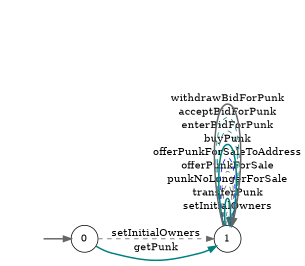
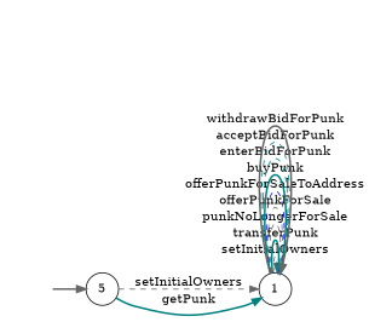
  digraph {
    rankdir=LR
    node [shape=circle]
    edge [color=gray40 style=dashed]
    "" [shape=plaintext]
-   n2 [label=0]
+   n2 [label=5]
    n3 [label=1]
    "" -> n2 [style=bold]
    n2 -> n3 [label=setInitialOwners]
    n2 -> n3 [label=getPunk color=teal style=bold]
    n3 -> n3 [label=setInitialOwners]
    n3 -> n3 [label=transferPunk color=teal style=bold]
    n3 -> n3 [label=punkNoLongerForSale]
    n3 -> n3 [label=offerPunkForSale]
    n3 -> n3 [label=offerPunkForSaleToAddress color=blue]
    n3 -> n3 [label=buyPunk color=teal style=bold]
    n3 -> n3 [label=enterBidForPunk color=teal]
    n3 -> n3 [label=acceptBidForPunk color=teal]
    n3 -> n3 [label=withdrawBidForPunk style=bold]
  }
